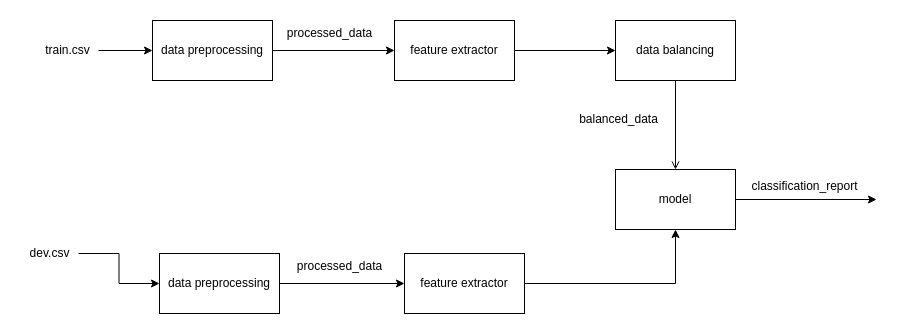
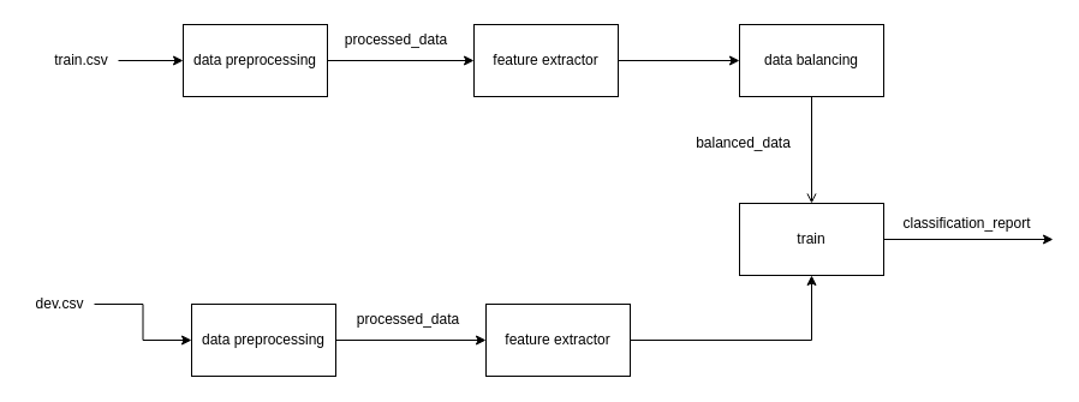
  <mxCell id="0" />
  <mxCell id="1" parent="0" />
  <mxCell id="2" style="edgeStyle=orthogonalEdgeStyle;rounded=0;orthogonalLoop=1;jettySize=auto;html=1;entryX=0;entryY=0.5;entryDx=0;entryDy=0;" edge="1" parent="1" source="3" target="5"><mxGeometry relative="1" as="geometry" /></mxCell>
  <mxCell id="3" value="train.csv" style="text;html=1;align=center;verticalAlign=middle;resizable=0;points=[];autosize=1;strokeColor=none;fillColor=none;" vertex="1" parent="1"><mxGeometry y="37" width="63" height="26" as="geometry" x="35" /></mxCell>
  <mxCell id="4" style="edgeStyle=orthogonalEdgeStyle;rounded=0;orthogonalLoop=1;jettySize=auto;html=1;exitX=1;exitY=0.5;exitDx=0;exitDy=0;entryX=0;entryY=0.5;entryDx=0;entryDy=0;" edge="1" parent="1" source="5" target="7"><mxGeometry relative="1" as="geometry" /></mxCell>
  <mxCell id="5" value="data preprocessing" style="rounded=0;whiteSpace=wrap;html=1;" vertex="1" parent="1"><mxGeometry x="152" y="20" width="120" height="60" as="geometry" /></mxCell>
  <mxCell id="6" style="edgeStyle=orthogonalEdgeStyle;rounded=0;orthogonalLoop=1;jettySize=auto;html=1;exitX=1;exitY=0.5;exitDx=0;exitDy=0;entryX=0;entryY=0.5;entryDx=0;entryDy=0;" edge="1" parent="1" source="7" target="10"><mxGeometry relative="1" as="geometry" /></mxCell>
  <mxCell id="7" value="feature extractor" style="rounded=0;whiteSpace=wrap;html=1;" vertex="1" parent="1"><mxGeometry x="394" y="20" width="120" height="60" as="geometry" /></mxCell>
  <mxCell id="8" value="processed_data" style="text;html=1;align=center;verticalAlign=middle;resizable=0;points=[];autosize=1;strokeColor=none;fillColor=none;" vertex="1" parent="1"><mxGeometry x="277" y="20" width="103" height="26" as="geometry" /></mxCell>
  <mxCell id="9" style="edgeStyle=orthogonalEdgeStyle;rounded=0;orthogonalLoop=1;jettySize=auto;html=1;exitX=0.5;exitY=1;exitDx=0;exitDy=0;entryX=0.5;entryY=0;entryDx=0;entryDy=0;endArrow=open;" edge="1" parent="1" source="10" target="12"><mxGeometry relative="1" as="geometry" /></mxCell>
  <mxCell id="10" value="data balancing" style="rounded=0;whiteSpace=wrap;html=1;" vertex="1" parent="1"><mxGeometry x="615" y="20" width="120" height="60" as="geometry" /></mxCell>
  <mxCell id="11" style="edgeStyle=orthogonalEdgeStyle;rounded=0;orthogonalLoop=1;jettySize=auto;html=1;exitX=1;exitY=0.5;exitDx=0;exitDy=0;" edge="1" parent="1" source="12"><mxGeometry relative="1" as="geometry"><mxPoint x="876" y="199" as="targetPoint" /></mxGeometry></mxCell>
- <mxCell id="12" value="model" style="rounded=0;whiteSpace=wrap;html=1;" vertex="1" parent="1"><mxGeometry x="615" y="169" width="120" height="60" as="geometry" /></mxCell>
+ <mxCell id="12" value="train" style="rounded=0;whiteSpace=wrap;html=1;" vertex="1" parent="1"><mxGeometry x="615" y="169" width="120" height="60" as="geometry" /></mxCell>
  <mxCell id="13" style="edgeStyle=orthogonalEdgeStyle;rounded=0;orthogonalLoop=1;jettySize=auto;html=1;entryX=0;entryY=0.5;entryDx=0;entryDy=0;" edge="1" parent="1" source="14" target="18"><mxGeometry relative="1" as="geometry" /></mxCell>
  <mxCell id="14" value="dev.csv" style="text;html=1;align=center;verticalAlign=middle;resizable=0;points=[];autosize=1;strokeColor=none;fillColor=none;" vertex="1" parent="1"><mxGeometry x="20" y="240" width="58" height="26" as="geometry" /></mxCell>
  <mxCell id="15" value="balanced_data" style="text;html=1;align=center;verticalAlign=middle;resizable=0;points=[];autosize=1;strokeColor=none;fillColor=none;" vertex="1" parent="1"><mxGeometry x="569" y="106" width="97" height="26" as="geometry" /></mxCell>
  <mxCell id="16" value="classification_report" style="text;html=1;align=center;verticalAlign=middle;resizable=0;points=[];autosize=1;strokeColor=none;fillColor=none;" vertex="1" parent="1"><mxGeometry x="742" y="173" width="124" height="26" as="geometry" /></mxCell>
  <mxCell id="17" style="edgeStyle=orthogonalEdgeStyle;rounded=0;orthogonalLoop=1;jettySize=auto;html=1;exitX=1;exitY=0.5;exitDx=0;exitDy=0;entryX=0;entryY=0.5;entryDx=0;entryDy=0;" edge="1" parent="1" source="18" target="20"><mxGeometry relative="1" as="geometry" /></mxCell>
  <mxCell id="18" value="data preprocessing" style="rounded=0;whiteSpace=wrap;html=1;" vertex="1" parent="1"><mxGeometry x="159" y="253" width="120" height="60" as="geometry" /></mxCell>
  <mxCell id="19" style="edgeStyle=orthogonalEdgeStyle;rounded=0;orthogonalLoop=1;jettySize=auto;html=1;exitX=1;exitY=0.5;exitDx=0;exitDy=0;entryX=0.5;entryY=1;entryDx=0;entryDy=0;" edge="1" parent="1" source="20" target="12"><mxGeometry relative="1" as="geometry" /></mxCell>
  <mxCell id="20" value="feature extractor" style="rounded=0;whiteSpace=wrap;html=1;" vertex="1" parent="1"><mxGeometry x="404" y="253" width="120" height="60" as="geometry" /></mxCell>
  <mxCell id="21" value="processed_data" style="text;html=1;align=center;verticalAlign=middle;resizable=0;points=[];autosize=1;strokeColor=none;fillColor=none;" vertex="1" parent="1"><mxGeometry x="287" y="253" width="103" height="26" as="geometry" /></mxCell>
